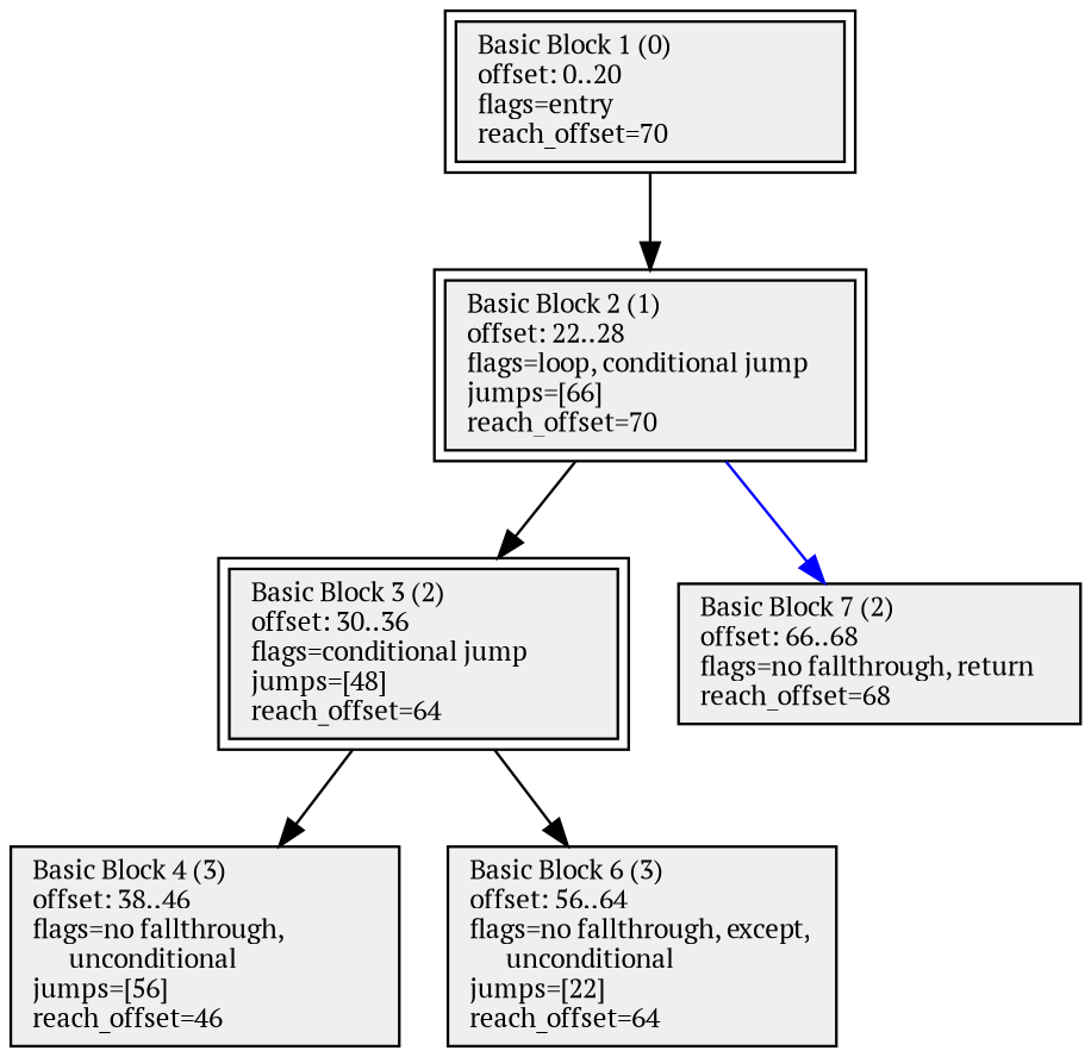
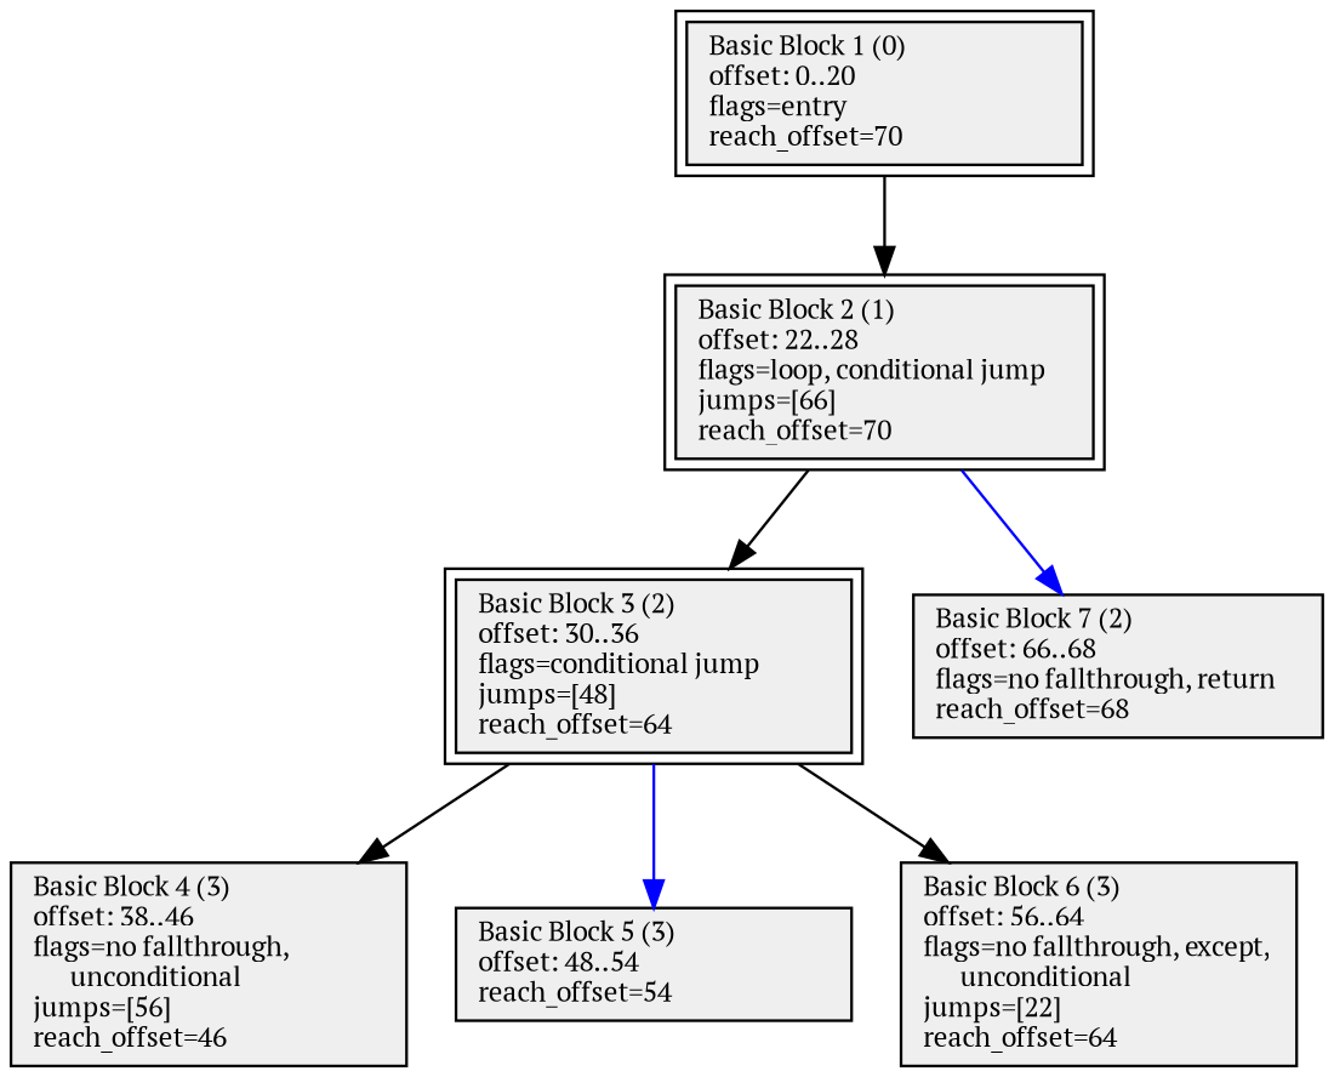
  digraph {
    color="#efefef"
    fontname="PT Serif"
    fontsize=10
    mclimit=1.5
    ordering=out
    rankdir=TD
    node [fillcolor="#efefef" fontname="PT Serif" fontsize=10 shape=box style=filled]
    edge [fontname="PT Serif" fontsize=10 weight=10]
    n1 [label="Basic Block 1 (0)\loffset: 0..20                   \lflags=entry                     \lreach_offset=70\l" peripheries=2 width=2]
    n2 [label="Basic Block 2 (1)\loffset: 22..28                  \lflags=loop, conditional jump    \ljumps=[66]\lreach_offset=70\l" peripheries=2 width=2]
    n3 [label="Basic Block 3 (2)\loffset: 30..36                  \lflags=conditional jump          \ljumps=[48]\lreach_offset=64\l" peripheries=2 width=2]
    n4 [label="Basic Block 7 (2)\loffset: 66..68                  \lflags=no fallthrough, return    \lreach_offset=68\l" width=2]
    n5 [label="Basic Block 4 (3)\loffset: 38..46                  \lflags=no fallthrough,\l      unconditional\ljumps=[56]\lreach_offset=46\l" width=2]
+   n6 [label="Basic Block 5 (3)\loffset: 48..54                  \lreach_offset=54\l" width=2]
    n7 [label="Basic Block 6 (3)\loffset: 56..64                  \lflags=no fallthrough, except,\l      unconditional\ljumps=[22]\lreach_offset=64\l" width=2]
    n1 -> n2
    n2 -> n3
    n2 -> n4 [color=blue]
    n3 -> n5
+   n3 -> n6 [color=blue]
    n3 -> n7
  }
